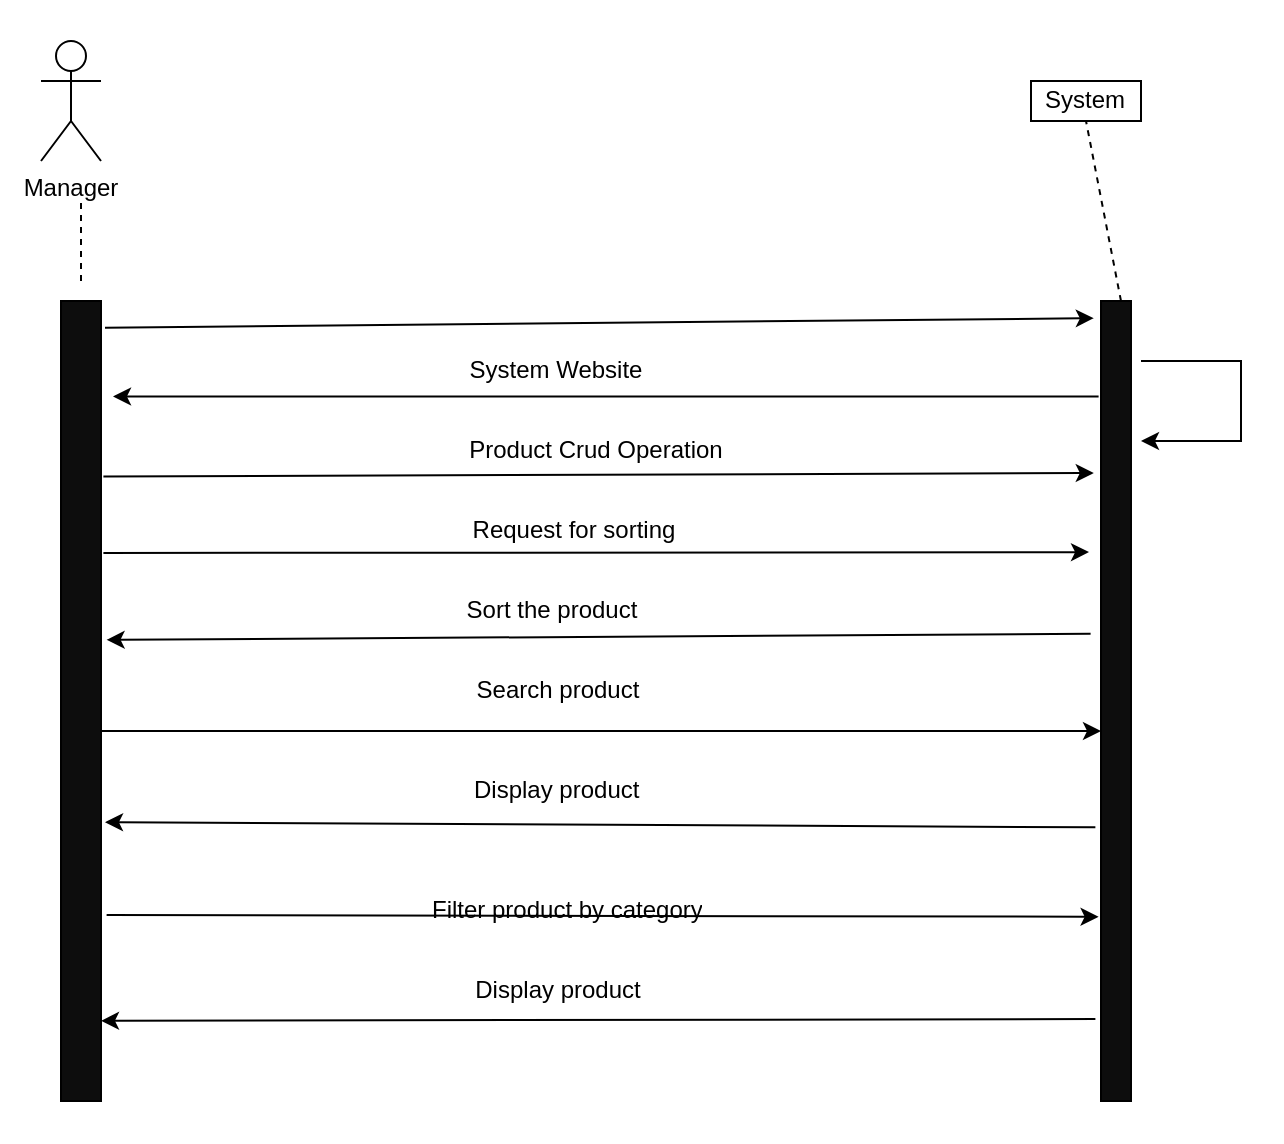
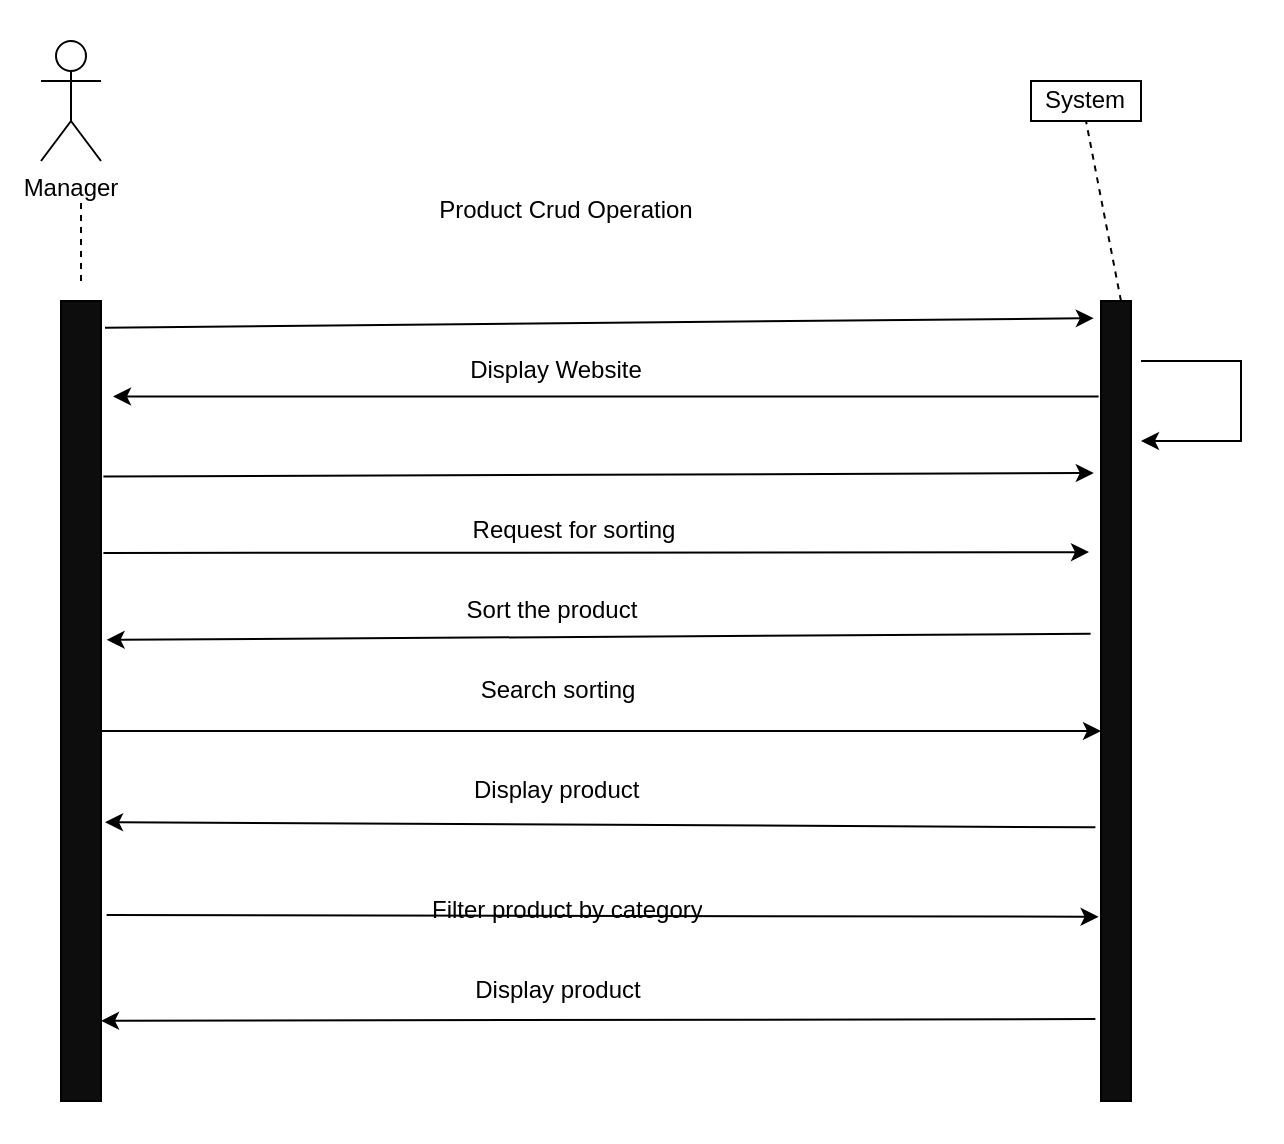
  <mxCell id="0" />
  <mxCell id="1" parent="0" />
  <mxCell id="2" value="Manager" style="shape=umlActor;verticalLabelPosition=bottom;verticalAlign=top;html=1;outlineConnect=0;" vertex="1" parent="1"><mxGeometry x="20" y="20" width="30" height="60" as="geometry" /></mxCell>
  <mxCell id="3" value="System" style="rounded=0;whiteSpace=wrap;html=1;" vertex="1" parent="1"><mxGeometry x="515" y="40" width="55" height="20" as="geometry" /></mxCell>
  <mxCell id="4" value="" style="endArrow=none;dashed=1;html=1;rounded=0;" edge="1" parent="1"><mxGeometry width="50" height="50" relative="1" as="geometry"><mxPoint x="40" y="140" as="sourcePoint" /><mxPoint x="40" y="100" as="targetPoint" /></mxGeometry></mxCell>
  <mxCell id="5" value="" style="endArrow=none;dashed=1;html=1;rounded=0;exitX=0.5;exitY=0;exitDx=0;exitDy=0;entryX=0.5;entryY=1;entryDx=0;entryDy=0;" edge="1" parent="1" target="3"><mxGeometry width="50" height="50" relative="1" as="geometry"><mxPoint x="560" y="150" as="sourcePoint" /><mxPoint x="570" y="80" as="targetPoint" /></mxGeometry></mxCell>
  <mxCell id="6" value="" style="endArrow=classic;html=1;rounded=0;exitX=1.1;exitY=0.031;exitDx=0;exitDy=0;exitPerimeter=0;entryX=-0.18;entryY=0.02;entryDx=0;entryDy=0;entryPerimeter=0;" edge="1" parent="1"><mxGeometry width="50" height="50" relative="1" as="geometry"><mxPoint x="52" y="163.33" as="sourcePoint" /><mxPoint x="546.4" y="158.6" as="targetPoint" /></mxGeometry></mxCell>
  <mxCell id="7" value="" style="endArrow=classic;html=1;rounded=0;entryX=1.3;entryY=0.111;entryDx=0;entryDy=0;entryPerimeter=0;exitX=-0.06;exitY=0.111;exitDx=0;exitDy=0;exitPerimeter=0;" edge="1" parent="1"><mxGeometry width="50" height="50" relative="1" as="geometry"><mxPoint x="548.8" y="197.73" as="sourcePoint" /><mxPoint x="56" y="197.73" as="targetPoint" /></mxGeometry></mxCell>
  <mxCell id="8" value="" style="endArrow=classic;html=1;rounded=0;exitX=1.06;exitY=0.204;exitDx=0;exitDy=0;exitPerimeter=0;entryX=-0.18;entryY=0.2;entryDx=0;entryDy=0;entryPerimeter=0;" edge="1" parent="1"><mxGeometry width="50" height="50" relative="1" as="geometry"><mxPoint x="51.2" y="237.72" as="sourcePoint" /><mxPoint x="546.4" y="236" as="targetPoint" /></mxGeometry></mxCell>
  <mxCell id="9" value="" style="endArrow=classic;html=1;rounded=0;exitX=1.06;exitY=0.293;exitDx=0;exitDy=0;exitPerimeter=0;entryX=-0.3;entryY=0.292;entryDx=0;entryDy=0;entryPerimeter=0;" edge="1" parent="1"><mxGeometry width="50" height="50" relative="1" as="geometry"><mxPoint x="51.2" y="275.99" as="sourcePoint" /><mxPoint x="544" y="275.56" as="targetPoint" /></mxGeometry></mxCell>
  <mxCell id="10" value="" style="endArrow=classic;html=1;rounded=0;entryX=1.14;entryY=0.394;entryDx=0;entryDy=0;entryPerimeter=0;exitX=-0.26;exitY=0.387;exitDx=0;exitDy=0;exitPerimeter=0;" edge="1" parent="1"><mxGeometry width="50" height="50" relative="1" as="geometry"><mxPoint x="544.8" y="316.41" as="sourcePoint" /><mxPoint x="52.8" y="319.42" as="targetPoint" /></mxGeometry></mxCell>
- <mxCell id="11" value="System Website" style="text;html=1;strokeColor=none;fillColor=none;align=center;verticalAlign=middle;whiteSpace=wrap;rounded=0;" vertex="1" parent="1"><mxGeometry x="218" y="170" width="120" height="30" as="geometry" /></mxCell>
- <mxCell id="12" value="Product Crud Operation" style="text;html=1;strokeColor=none;fillColor=none;align=center;verticalAlign=middle;whiteSpace=wrap;rounded=0;" vertex="1" parent="1"><mxGeometry x="228" y="210" width="140" height="30" as="geometry" /></mxCell>
+ <mxCell id="11" value="Display Website" style="text;html=1;strokeColor=none;fillColor=none;align=center;verticalAlign=middle;whiteSpace=wrap;rounded=0;" vertex="1" parent="1"><mxGeometry x="218" y="170" width="120" height="30" as="geometry" /></mxCell>
+ <mxCell id="12" value="Product Crud Operation" style="text;html=1;strokeColor=none;fillColor=none;align=center;verticalAlign=middle;whiteSpace=wrap;rounded=0;" vertex="1" parent="1"><mxGeometry x="213" y="90" width="140" height="30" as="geometry" /></mxCell>
  <mxCell id="13" value="Request for sorting" style="text;html=1;strokeColor=none;fillColor=none;align=center;verticalAlign=middle;whiteSpace=wrap;rounded=0;" vertex="1" parent="1"><mxGeometry x="222" y="250" width="130" height="30" as="geometry" /></mxCell>
  <mxCell id="14" value="Sort the product" style="text;html=1;strokeColor=none;fillColor=none;align=center;verticalAlign=middle;whiteSpace=wrap;rounded=0;" vertex="1" parent="1"><mxGeometry x="211" y="290" width="130" height="30" as="geometry" /></mxCell>
  <mxCell id="15" value="" style="endArrow=classic;html=1;rounded=0;exitX=1;exitY=0.5;exitDx=0;exitDy=0;entryX=0;entryY=0.5;entryDx=0;entryDy=0;" edge="1" parent="1"><mxGeometry width="50" height="50" relative="1" as="geometry"><mxPoint x="50" y="365" as="sourcePoint" /><mxPoint x="550" y="365" as="targetPoint" /></mxGeometry></mxCell>
- <mxCell id="16" value="Search product" style="text;html=1;strokeColor=none;fillColor=none;align=center;verticalAlign=middle;whiteSpace=wrap;rounded=0;" vertex="1" parent="1"><mxGeometry x="229" y="330" width="100" height="30" as="geometry" /></mxCell>
+ <mxCell id="16" value="Search sorting" style="text;html=1;strokeColor=none;fillColor=none;align=center;verticalAlign=middle;whiteSpace=wrap;rounded=0;" vertex="1" parent="1"><mxGeometry x="229" y="330" width="100" height="30" as="geometry" /></mxCell>
  <mxCell id="17" value="" style="endArrow=classic;html=1;rounded=0;entryX=1.1;entryY=0.606;entryDx=0;entryDy=0;entryPerimeter=0;exitX=-0.14;exitY=0.612;exitDx=0;exitDy=0;exitPerimeter=0;" edge="1" parent="1"><mxGeometry width="50" height="50" relative="1" as="geometry"><mxPoint x="547.2" y="413.16" as="sourcePoint" /><mxPoint x="52" y="410.58" as="targetPoint" /></mxGeometry></mxCell>
  <mxCell id="18" value="" style="endArrow=classic;html=1;rounded=0;exitX=1.14;exitY=0.714;exitDx=0;exitDy=0;exitPerimeter=0;entryX=-0.06;entryY=0.716;entryDx=0;entryDy=0;entryPerimeter=0;" edge="1" parent="1"><mxGeometry width="50" height="50" relative="1" as="geometry"><mxPoint x="52.8" y="457.02" as="sourcePoint" /><mxPoint x="548.8" y="457.88" as="targetPoint" /></mxGeometry></mxCell>
  <mxCell id="19" value="Display product" style="text;strokeColor=none;fillColor=none;align=left;verticalAlign=middle;spacingLeft=4;spacingRight=4;overflow=hidden;points=[[0,0.5],[1,0.5]];portConstraint=eastwest;rotatable=0;whiteSpace=wrap;html=1;" vertex="1" parent="1"><mxGeometry x="231" y="380" width="95" height="30" as="geometry" /></mxCell>
  <mxCell id="20" value="Filter product by category" style="text;strokeColor=none;fillColor=none;align=left;verticalAlign=middle;spacingLeft=4;spacingRight=4;overflow=hidden;points=[[0,0.5],[1,0.5]];portConstraint=eastwest;rotatable=0;whiteSpace=wrap;html=1;" vertex="1" parent="1"><mxGeometry x="210" y="440" width="170" height="30" as="geometry" /></mxCell>
  <mxCell id="21" value="" style="endArrow=classic;html=1;rounded=0;entryX=1;entryY=0.837;entryDx=0;entryDy=0;entryPerimeter=0;exitX=-0.14;exitY=0.835;exitDx=0;exitDy=0;exitPerimeter=0;" edge="1" parent="1"><mxGeometry width="50" height="50" relative="1" as="geometry"><mxPoint x="547.2" y="509.05" as="sourcePoint" /><mxPoint x="50" y="509.91" as="targetPoint" /></mxGeometry></mxCell>
  <mxCell id="22" value="Display product" style="text;html=1;strokeColor=none;fillColor=none;align=center;verticalAlign=middle;whiteSpace=wrap;rounded=0;" vertex="1" parent="1"><mxGeometry x="231.5" y="480" width="94" height="30" as="geometry" /></mxCell>
  <mxCell id="23" value="" style="html=1;points=[[0,0,0,0,5],[0,1,0,0,-5],[1,0,0,0,5],[1,1,0,0,-5]];perimeter=orthogonalPerimeter;outlineConnect=0;targetShapes=umlLifeline;portConstraint=eastwest;newEdgeStyle={&quot;curved&quot;:0,&quot;rounded&quot;:0};fillColor=#0D0D0D;" vertex="1" parent="1"><mxGeometry x="30" y="150" width="20" height="400" as="geometry" /></mxCell>
  <mxCell id="24" value="" style="html=1;points=[[0,0,0,0,5],[0,1,0,0,-5],[1,0,0,0,5],[1,1,0,0,-5]];perimeter=orthogonalPerimeter;outlineConnect=0;targetShapes=umlLifeline;portConstraint=eastwest;newEdgeStyle={&quot;curved&quot;:0,&quot;rounded&quot;:0};fillColor=#0D0D0D;" vertex="1" parent="1"><mxGeometry x="550" y="150" width="15" height="400" as="geometry" /></mxCell>
  <mxCell id="25" value="" style="endArrow=classic;html=1;rounded=0;" edge="1" parent="1"><mxGeometry width="50" height="50" relative="1" as="geometry"><mxPoint x="570" y="180" as="sourcePoint" /><mxPoint x="570" y="220" as="targetPoint" /><Array as="points"><mxPoint x="620" y="180" /><mxPoint x="620" y="220" /></Array></mxGeometry></mxCell>
